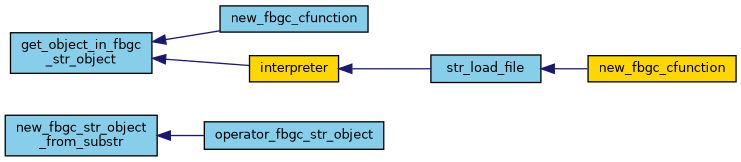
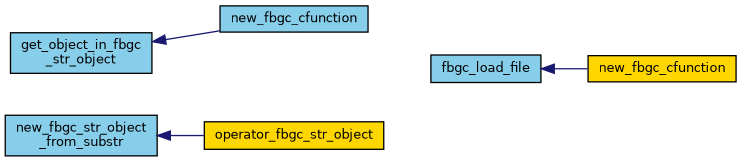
  digraph {
    rankdir=LR
    node [color=black fillcolor=skyblue fontname=Helvetica fontsize=10 shape=record style=filled]
    edge [color=midnightblue dir=back fontname=Helvetica fontsize=10 labelfontname=Helvetica labelfontsize=10 style=solid]
    n1 [fontcolor=black height=0.2 label="new_fbgc_str_object\l_from_substr" width=0.4]
-   n2 [height=0.2 label=operator_fbgc_str_object width=0.4]
+   n2 [fillcolor=gold height=0.2 label=operator_fbgc_str_object width=0.4]
    n3 [height=0.2 label="get_object_in_fbgc\l_str_object" width=0.4]
    n4 [height=0.2 label=new_fbgc_cfunction width=0.4]
-   n5 [fillcolor=gold height=0.2 label=interpreter width=0.4]
-   n6 [height=0.2 label=str_load_file width=0.4]
+   n6 [height=0.2 label=fbgc_load_file width=0.4]
    n7 [fillcolor=gold height=0.2 label=new_fbgc_cfunction width=0.4]
    n1 -> n2
    n3 -> n4
-   n3 -> n5
-   n5 -> n6
    n6 -> n7
  }
